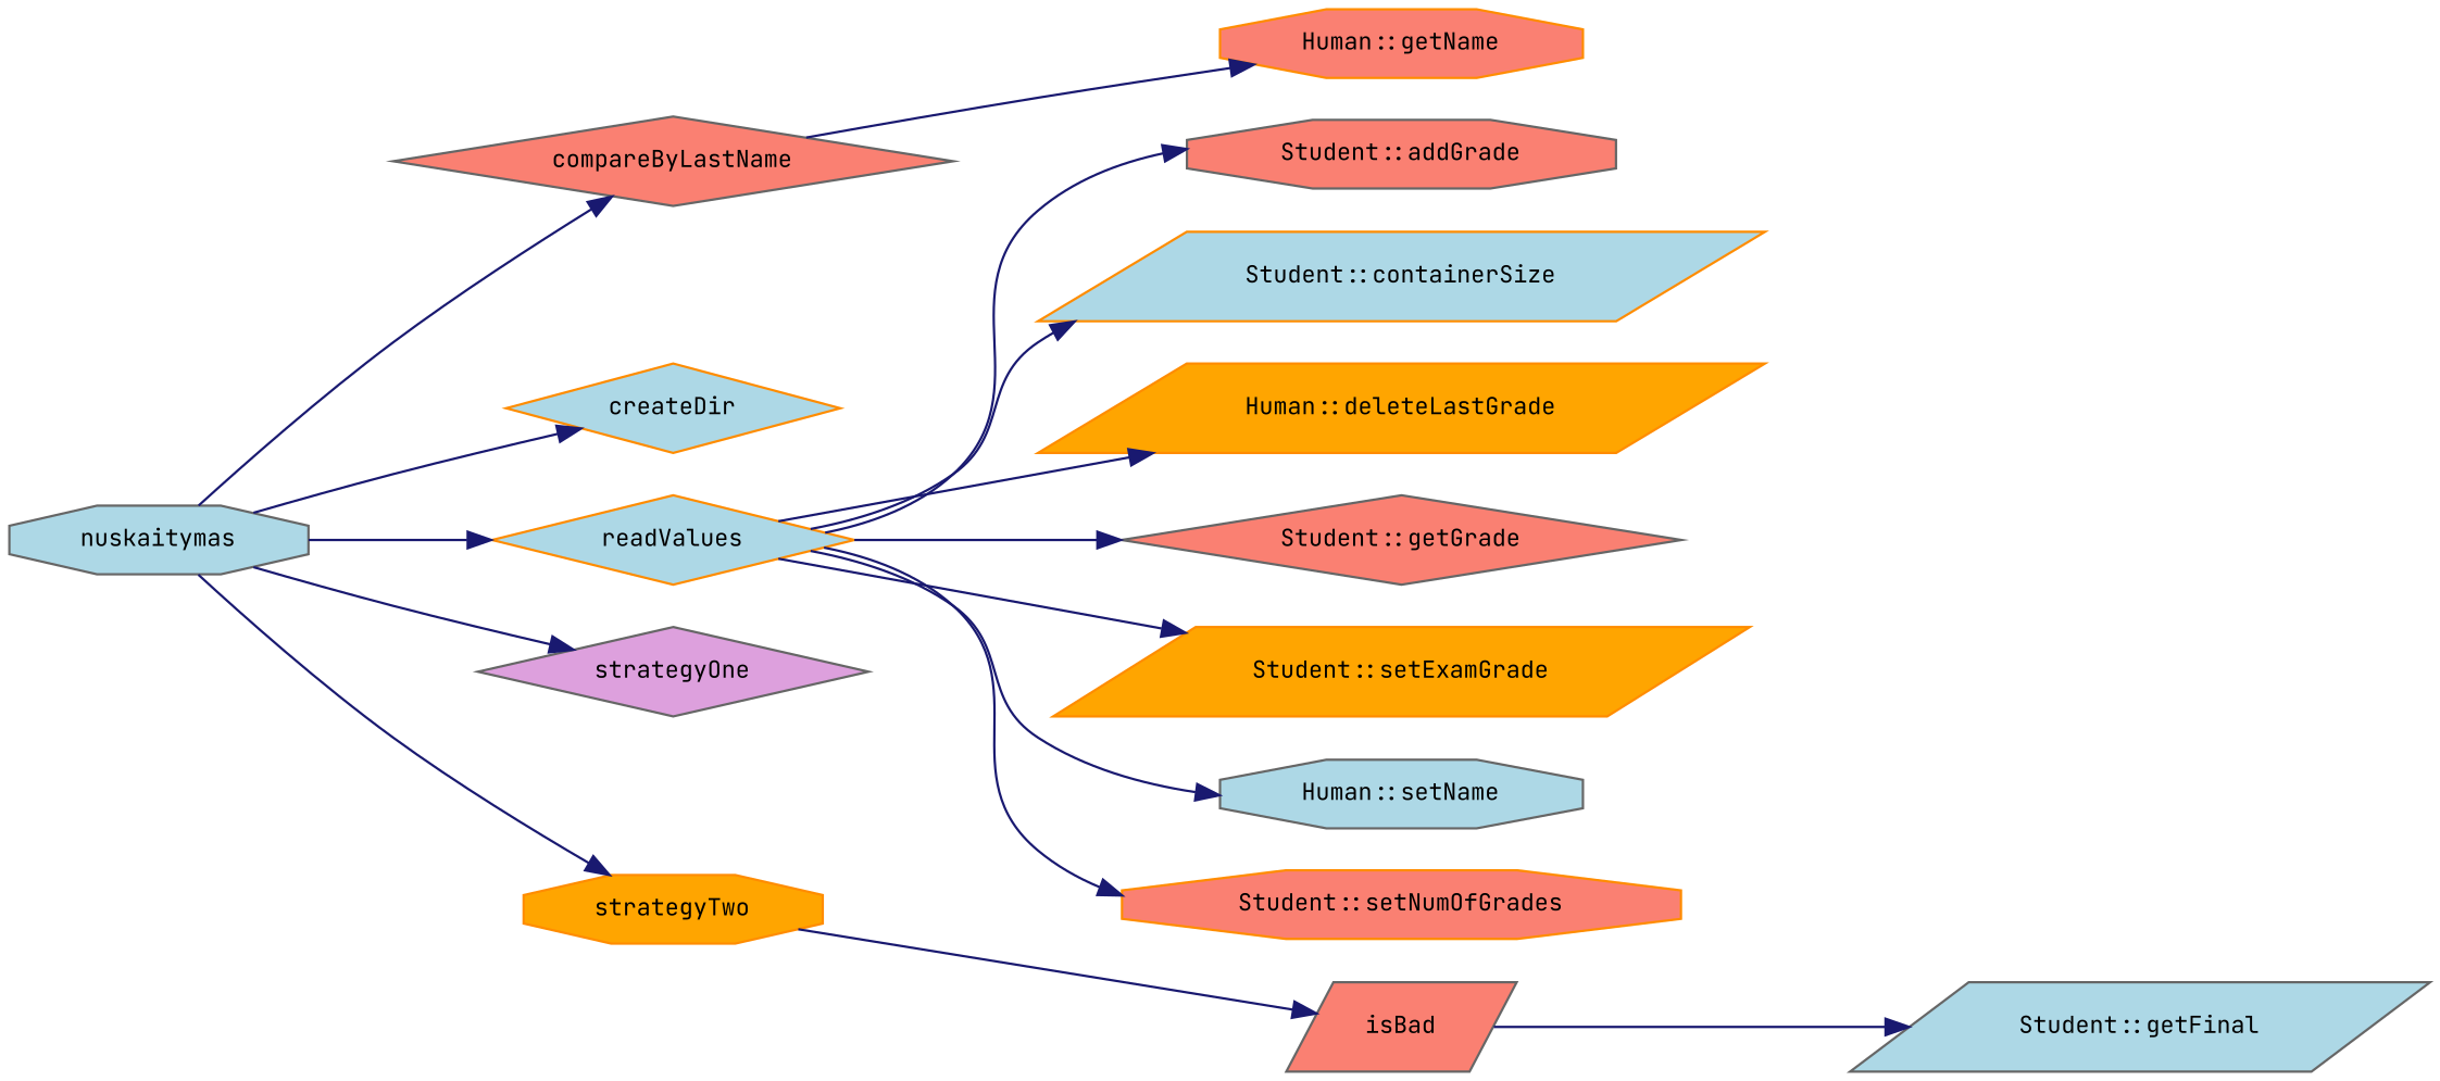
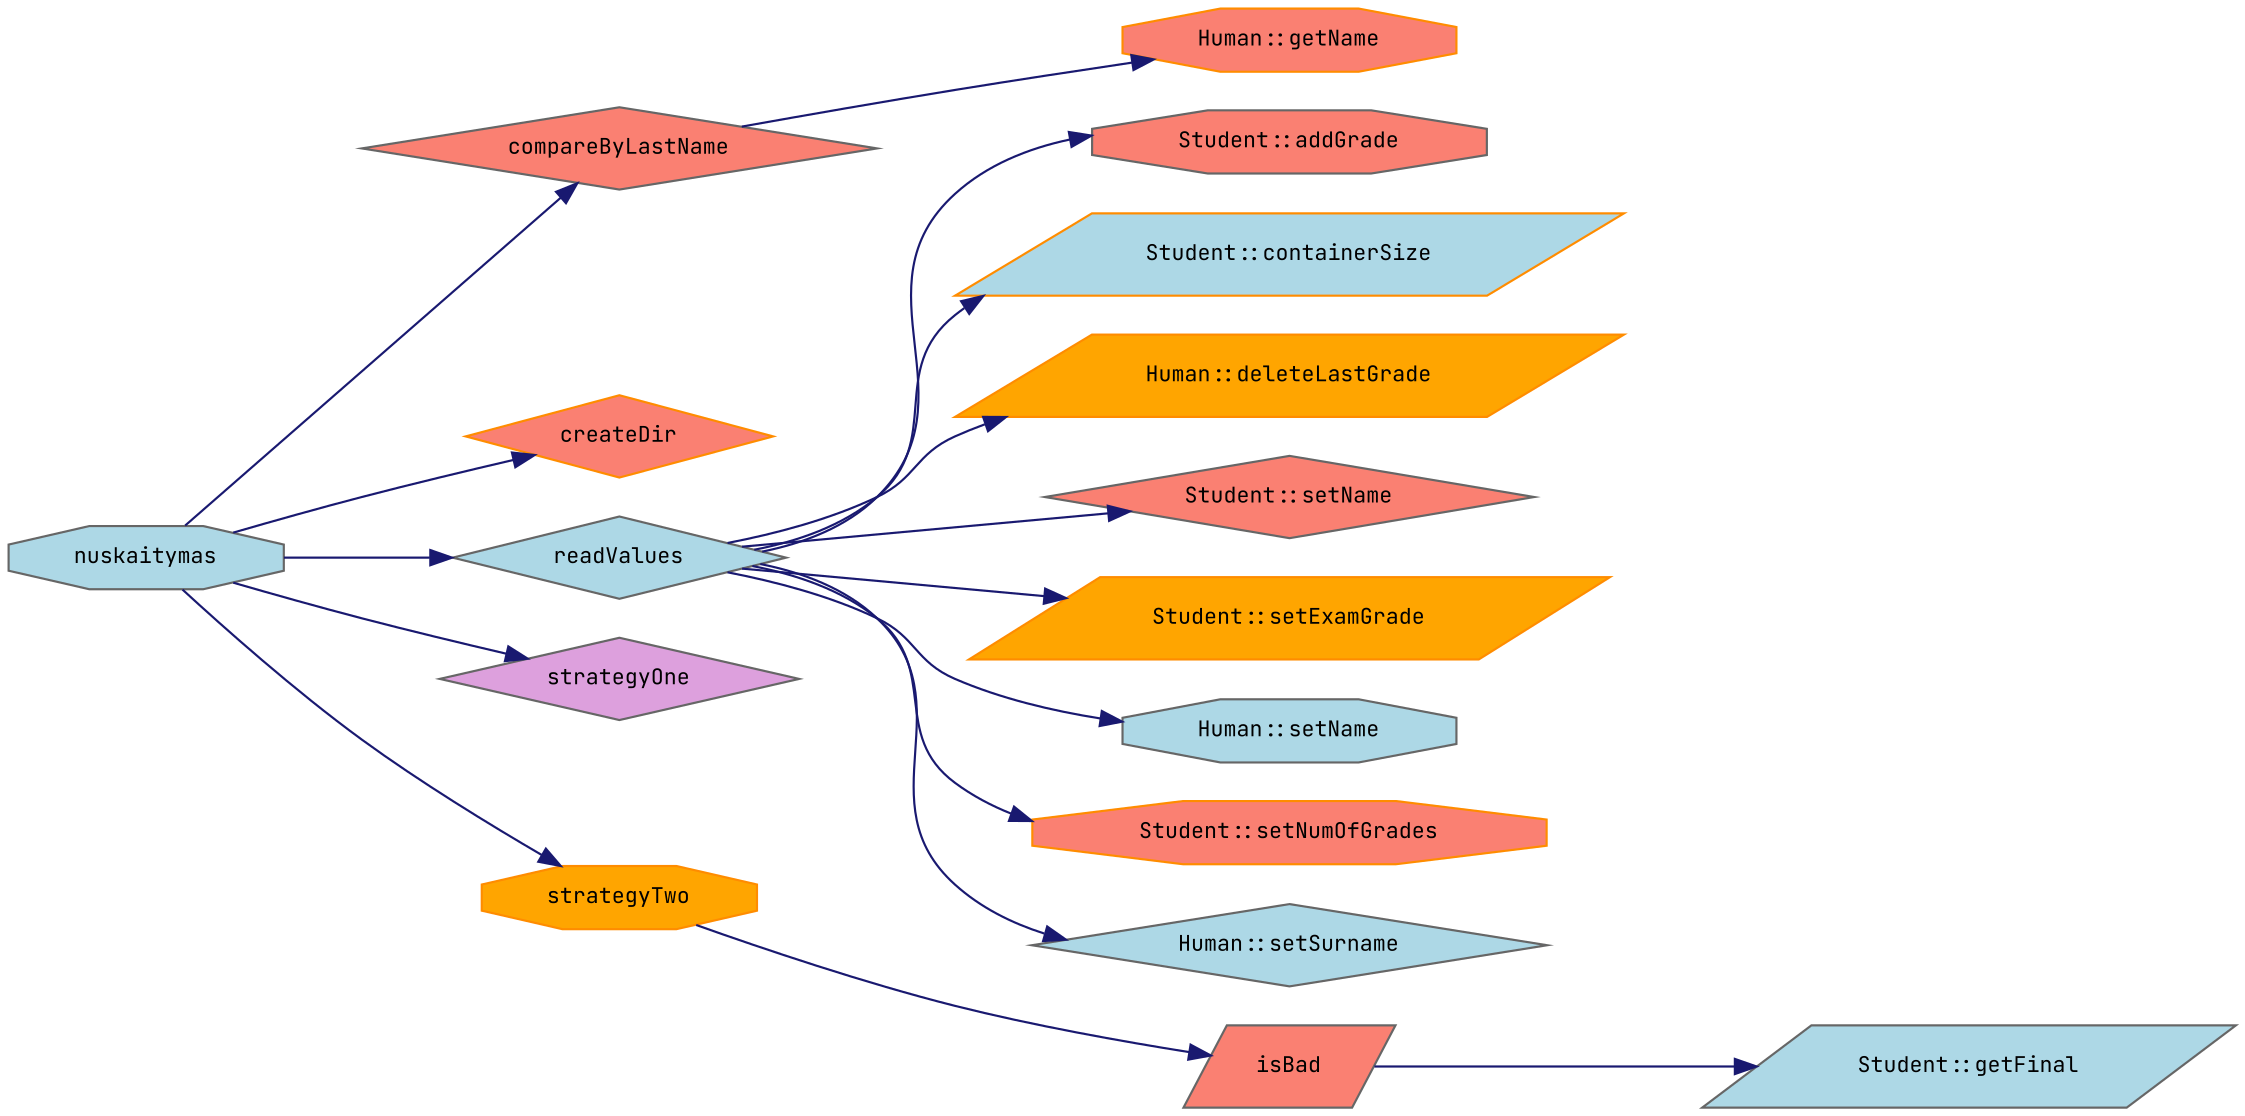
  digraph {
    fontname="JetBrains Mono"
    rankdir=LR
    node [color=gray40 fillcolor=salmon fontname="JetBrains Mono" fontsize=10 shape=octagon style=filled]
    edge [color=midnightblue fontname="JetBrains Mono" fontsize=10 labelfontname=Helvetica labelfontsize=10 style=solid]
    n1 [fillcolor=lightblue fontcolor=black height=0.2 label=nuskaitymas width=0.4]
    n2 [height=0.2 label=compareByLastName shape=diamond width=0.4]
-   n3 [color=darkorange fillcolor=lightblue height=0.2 label=createDir shape=diamond width=0.4]
-   n4 [color=darkorange fillcolor=lightblue height=0.2 label=readValues shape=diamond width=0.4]
+   n3 [color=darkorange height=0.2 label=createDir shape=diamond width=0.4]
+   n4 [fillcolor=lightblue height=0.2 label=readValues shape=diamond width=0.4]
    n5 [fillcolor=plum height=0.2 label=strategyOne shape=diamond width=0.4]
    n6 [color=darkorange fillcolor=orange height=0.2 label=strategyTwo width=0.4]
    n7 [color=darkorange height=0.2 label="Human::getName" width=0.4]
    n8 [height=0.2 label="Student::addGrade" width=0.4]
    n9 [color=darkorange fillcolor=lightblue height=0.2 label="Student::containerSize" shape=parallelogram width=0.4]
    n10 [color=darkorange fillcolor=orange height=0.2 label="Human::deleteLastGrade" shape=parallelogram width=0.4]
-   n11 [height=0.2 label="Student::getGrade" shape=diamond width=0.4]
+   n11 [height=0.2 label="Student::setName" shape=diamond width=0.4]
    n12 [color=darkorange fillcolor=orange height=0.2 label="Student::setExamGrade" shape=parallelogram width=0.4]
    n13 [fillcolor=lightblue height=0.2 label="Human::setName" width=0.4]
    n14 [color=darkorange height=0.2 label="Student::setNumOfGrades" width=0.4]
+   n15 [fillcolor=lightblue height=0.2 label="Human::setSurname" shape=diamond width=0.4]
    n16 [height=0.2 label=isBad shape=parallelogram width=0.4]
    n17 [fillcolor=lightblue height=0.2 label="Student::getFinal" shape=parallelogram width=0.4]
    n1 -> n2
    n1 -> n3
    n1 -> n4
    n1 -> n5
    n1 -> n6
    n2 -> n7
    n4 -> n8
    n4 -> n9
    n4 -> n10
    n4 -> n11
    n4 -> n12
    n4 -> n13
    n4 -> n14
+   n4 -> n15
    n6 -> n16
    n16 -> n17
  }
